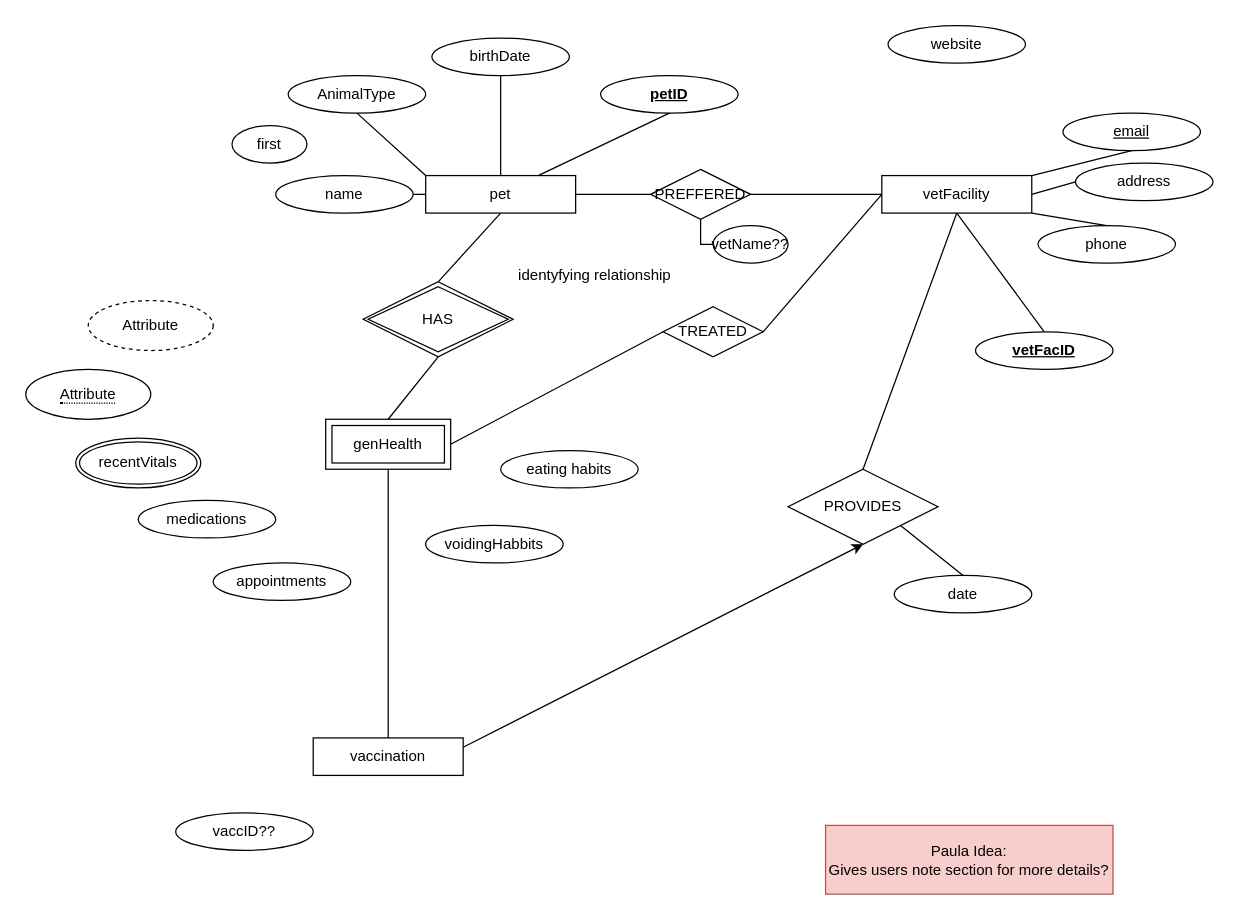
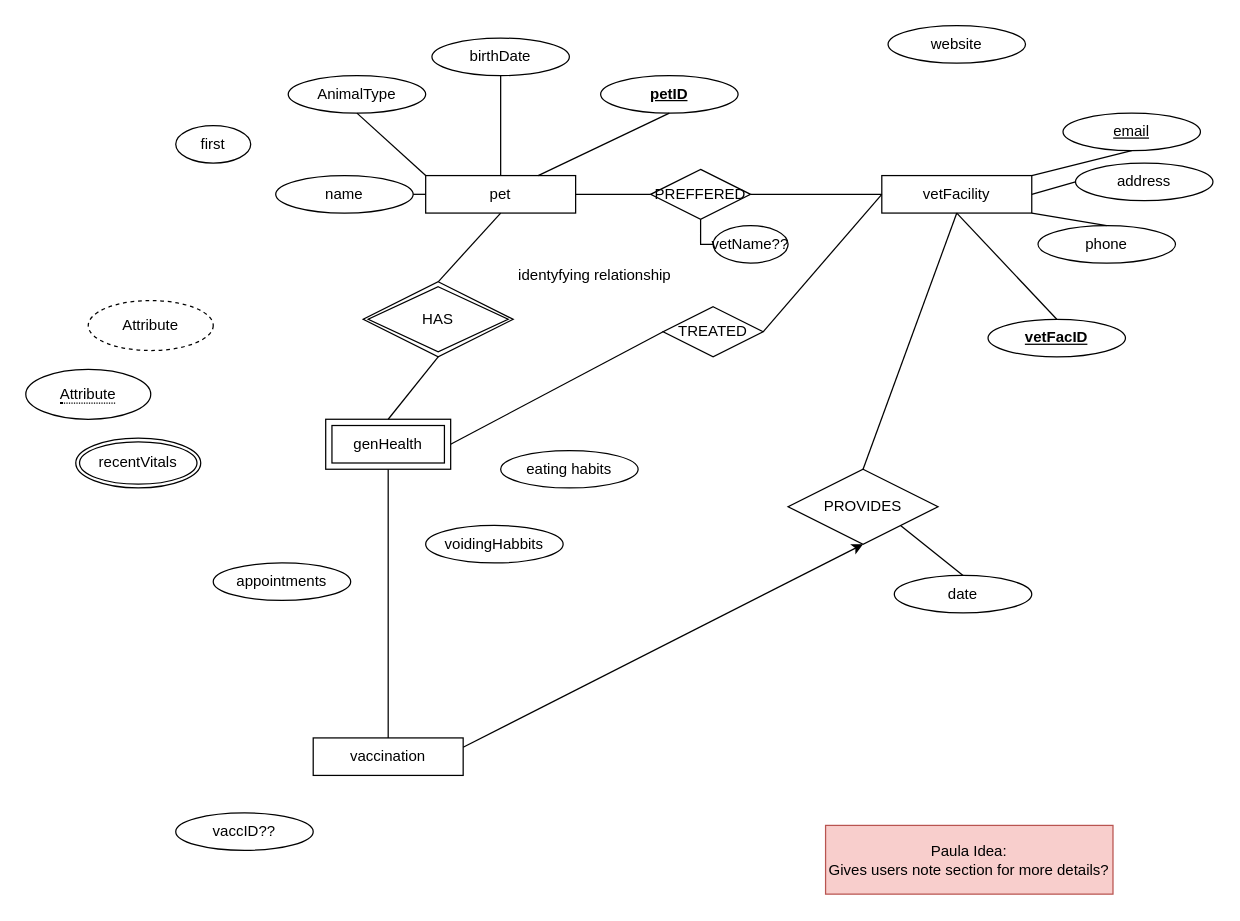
  <mxCell id="0" />
  <mxCell id="1" parent="0" />
  <mxCell id="2" value="&lt;div&gt;pet&lt;/div&gt;" style="rounded=0;whiteSpace=wrap;html=1;" vertex="1" parent="1"><mxGeometry x="340" y="140" width="120" height="30" as="geometry" /></mxCell>
  <mxCell id="3" value="AnimalType" style="ellipse;whiteSpace=wrap;html=1;" vertex="1" parent="1"><mxGeometry x="230" y="60" width="110" height="30" as="geometry" /></mxCell>
  <mxCell id="4" value="name" style="ellipse;whiteSpace=wrap;html=1;" vertex="1" parent="1"><mxGeometry x="220" y="140" width="110" height="30" as="geometry" /></mxCell>
  <mxCell id="5" value="phone" style="ellipse;whiteSpace=wrap;html=1;" vertex="1" parent="1"><mxGeometry x="830" y="180" width="110" height="30" as="geometry" /></mxCell>
  <mxCell id="6" value="birthDate" style="ellipse;whiteSpace=wrap;html=1;" vertex="1" parent="1"><mxGeometry x="345" y="30" width="110" height="30" as="geometry" /></mxCell>
  <mxCell id="7" value="&lt;u&gt;email&lt;/u&gt;" style="ellipse;whiteSpace=wrap;html=1;" vertex="1" parent="1"><mxGeometry x="850" y="90" width="110" height="30" as="geometry" /></mxCell>
  <mxCell id="8" value="vetFacility" style="rounded=0;whiteSpace=wrap;html=1;" vertex="1" parent="1"><mxGeometry x="705" y="140" width="120" height="30" as="geometry" /></mxCell>
  <mxCell id="9" value="" style="endArrow=none;html=1;exitX=1;exitY=0.5;exitDx=0;exitDy=0;entryX=0;entryY=0.5;entryDx=0;entryDy=0;startArrow=none;" edge="1" parent="1" source="18" target="8"><mxGeometry width="50" height="50" relative="1" as="geometry"><mxPoint x="420" y="280" as="sourcePoint" /><mxPoint x="470" y="230" as="targetPoint" /></mxGeometry></mxCell>
  <mxCell id="10" value="" style="endArrow=none;html=1;exitX=1;exitY=0.5;exitDx=0;exitDy=0;entryX=0;entryY=0.5;entryDx=0;entryDy=0;" edge="1" parent="1" source="4" target="2"><mxGeometry width="50" height="50" relative="1" as="geometry"><mxPoint x="480" y="280" as="sourcePoint" /><mxPoint x="530" y="230" as="targetPoint" /></mxGeometry></mxCell>
  <mxCell id="11" value="" style="endArrow=none;html=1;exitX=0.5;exitY=1;exitDx=0;exitDy=0;entryX=0;entryY=0;entryDx=0;entryDy=0;" edge="1" parent="1" source="3" target="2"><mxGeometry width="50" height="50" relative="1" as="geometry"><mxPoint x="480" y="280" as="sourcePoint" /><mxPoint x="530" y="230" as="targetPoint" /></mxGeometry></mxCell>
  <mxCell id="12" value="" style="endArrow=none;html=1;exitX=0.5;exitY=1;exitDx=0;exitDy=0;entryX=0.5;entryY=0;entryDx=0;entryDy=0;" edge="1" parent="1" source="6" target="2"><mxGeometry width="50" height="50" relative="1" as="geometry"><mxPoint x="480" y="280" as="sourcePoint" /><mxPoint x="530" y="230" as="targetPoint" /></mxGeometry></mxCell>
  <mxCell id="13" value="address" style="ellipse;whiteSpace=wrap;html=1;" vertex="1" parent="1"><mxGeometry x="860" y="130" width="110" height="30" as="geometry" /></mxCell>
  <mxCell id="14" value="website" style="ellipse;whiteSpace=wrap;html=1;" vertex="1" parent="1"><mxGeometry x="710" y="20" width="110" height="30" as="geometry" /></mxCell>
- <mxCell id="15" value="&lt;b&gt;&lt;u&gt;vetFacID&lt;/u&gt;&lt;/b&gt;" style="ellipse;whiteSpace=wrap;html=1;" vertex="1" parent="1"><mxGeometry x="780" y="265" width="110" height="30" as="geometry" /></mxCell>
+ <mxCell id="15" value="&lt;b&gt;&lt;u&gt;vetFacID&lt;/u&gt;&lt;/b&gt;" style="ellipse;whiteSpace=wrap;html=1;" vertex="1" parent="1"><mxGeometry x="790" y="255" width="110" height="30" as="geometry" /></mxCell>
  <mxCell id="16" value="&lt;b&gt;&lt;u&gt;petID&lt;/u&gt;&lt;/b&gt;" style="ellipse;whiteSpace=wrap;html=1;" vertex="1" parent="1"><mxGeometry x="480" y="60" width="110" height="30" as="geometry" /></mxCell>
  <mxCell id="17" value="eating habits" style="ellipse;whiteSpace=wrap;html=1;" vertex="1" parent="1"><mxGeometry x="400" y="360" width="110" height="30" as="geometry" /></mxCell>
  <mxCell id="18" value="TREATED" style="rhombus;whiteSpace=wrap;html=1;" vertex="1" parent="1"><mxGeometry x="530" y="245" width="80" height="40" as="geometry" /></mxCell>
  <mxCell id="19" value="" style="endArrow=none;html=1;exitX=1;exitY=0.5;exitDx=0;exitDy=0;entryX=0;entryY=0.5;entryDx=0;entryDy=0;" edge="1" parent="1" source="32" target="18"><mxGeometry width="50" height="50" relative="1" as="geometry"><mxPoint x="470" y="155" as="sourcePoint" /><mxPoint x="750" y="155" as="targetPoint" /></mxGeometry></mxCell>
  <mxCell id="20" value="" style="endArrow=none;html=1;entryX=0.5;entryY=1;entryDx=0;entryDy=0;" edge="1" parent="1" target="16"><mxGeometry width="50" height="50" relative="1" as="geometry"><mxPoint x="430" y="140" as="sourcePoint" /><mxPoint x="530" y="230" as="targetPoint" /></mxGeometry></mxCell>
  <mxCell id="21" value="" style="endArrow=none;html=1;exitX=1;exitY=0;exitDx=0;exitDy=0;entryX=0.5;entryY=1;entryDx=0;entryDy=0;" edge="1" parent="1" source="8" target="7"><mxGeometry width="50" height="50" relative="1" as="geometry"><mxPoint x="420" y="280" as="sourcePoint" /><mxPoint x="470" y="230" as="targetPoint" /></mxGeometry></mxCell>
  <mxCell id="22" value="" style="endArrow=none;html=1;exitX=1;exitY=0.5;exitDx=0;exitDy=0;entryX=0;entryY=0.5;entryDx=0;entryDy=0;" edge="1" parent="1" source="8" target="13"><mxGeometry width="50" height="50" relative="1" as="geometry"><mxPoint x="420" y="280" as="sourcePoint" /><mxPoint x="470" y="230" as="targetPoint" /></mxGeometry></mxCell>
  <mxCell id="23" value="" style="endArrow=none;html=1;entryX=1;entryY=1;entryDx=0;entryDy=0;exitX=0.5;exitY=0;exitDx=0;exitDy=0;" edge="1" parent="1" source="5" target="8"><mxGeometry width="50" height="50" relative="1" as="geometry"><mxPoint x="420" y="280" as="sourcePoint" /><mxPoint x="470" y="230" as="targetPoint" /></mxGeometry></mxCell>
  <mxCell id="24" value="" style="endArrow=none;html=1;exitX=0.5;exitY=1;exitDx=0;exitDy=0;entryX=0.5;entryY=0;entryDx=0;entryDy=0;" edge="1" parent="1" source="8" target="15"><mxGeometry width="50" height="50" relative="1" as="geometry"><mxPoint x="420" y="280" as="sourcePoint" /><mxPoint x="470" y="230" as="targetPoint" /></mxGeometry></mxCell>
- <mxCell id="25" value="first" style="ellipse;whiteSpace=wrap;html=1;" vertex="1" parent="1"><mxGeometry x="185" y="100" width="60" height="30" as="geometry" /></mxCell>
+ <mxCell id="25" value="first" style="ellipse;whiteSpace=wrap;html=1;" vertex="1" parent="1"><mxGeometry x="140" y="100" width="60" height="30" as="geometry" /></mxCell>
  <mxCell id="26" value="Paula Idea:&lt;br&gt;Gives users note section for more details?" style="text;html=1;strokeColor=#b85450;fillColor=#f8cecc;align=center;verticalAlign=middle;whiteSpace=wrap;rounded=0;" vertex="1" parent="1"><mxGeometry x="660" y="660" width="230" height="55" as="geometry" /></mxCell>
  <mxCell id="27" value="recentVitals" style="ellipse;shape=doubleEllipse;margin=3;whiteSpace=wrap;html=1;align=center;" vertex="1" parent="1"><mxGeometry x="60" y="350" width="100" height="40" as="geometry" /></mxCell>
- <mxCell id="28" value="medications" style="ellipse;whiteSpace=wrap;html=1;" vertex="1" parent="1"><mxGeometry x="110" y="400" width="110" height="30" as="geometry" /></mxCell>
  <mxCell id="29" value="appointments" style="ellipse;whiteSpace=wrap;html=1;" vertex="1" parent="1"><mxGeometry x="170" y="450" width="110" height="30" as="geometry" /></mxCell>
  <mxCell id="30" value="voidingHabbits" style="ellipse;whiteSpace=wrap;html=1;" vertex="1" parent="1"><mxGeometry x="340" y="420" width="110" height="30" as="geometry" /></mxCell>
  <mxCell id="31" value="date" style="ellipse;whiteSpace=wrap;html=1;" vertex="1" parent="1"><mxGeometry x="715" y="460" width="110" height="30" as="geometry" /></mxCell>
  <mxCell id="32" value="genHealth" style="shape=ext;margin=3;double=1;whiteSpace=wrap;html=1;align=center;" vertex="1" parent="1"><mxGeometry x="260" y="335" width="100" height="40" as="geometry" /></mxCell>
  <mxCell id="33" value="identyfying relationship" style="text;html=1;align=center;verticalAlign=middle;resizable=0;points=[];autosize=1;strokeColor=none;fillColor=none;" vertex="1" parent="1"><mxGeometry x="405" y="210" width="140" height="20" as="geometry" /></mxCell>
  <mxCell id="34" value="" style="endArrow=none;html=1;entryX=0.5;entryY=1;entryDx=0;entryDy=0;exitX=0.5;exitY=0;exitDx=0;exitDy=0;startArrow=none;" edge="1" parent="1" source="44" target="2"><mxGeometry width="50" height="50" relative="1" as="geometry"><mxPoint x="320" y="310" as="sourcePoint" /><mxPoint x="330" y="260" as="targetPoint" /></mxGeometry></mxCell>
  <mxCell id="35" value="Attribute" style="ellipse;whiteSpace=wrap;html=1;align=center;dashed=1;" vertex="1" parent="1"><mxGeometry x="70" y="240" width="100" height="40" as="geometry" /></mxCell>
  <mxCell id="36" value="&lt;span style=&quot;border-bottom: 1px dotted&quot;&gt;Attribute&lt;/span&gt;" style="ellipse;whiteSpace=wrap;html=1;align=center;" vertex="1" parent="1"><mxGeometry x="20" y="295" width="100" height="40" as="geometry" /></mxCell>
  <mxCell id="37" value="vaccination" style="rounded=0;whiteSpace=wrap;html=1;" vertex="1" parent="1"><mxGeometry x="250" y="590" width="120" height="30" as="geometry" /></mxCell>
  <mxCell id="38" value="" style="endArrow=none;html=1;exitX=0.5;exitY=1;exitDx=0;exitDy=0;entryX=0.5;entryY=0;entryDx=0;entryDy=0;" edge="1" parent="1" source="32" target="37"><mxGeometry width="50" height="50" relative="1" as="geometry"><mxPoint x="510" y="490" as="sourcePoint" /><mxPoint x="560" y="440" as="targetPoint" /></mxGeometry></mxCell>
  <mxCell id="39" value="" style="endArrow=none;html=1;exitX=1;exitY=0.5;exitDx=0;exitDy=0;entryX=0;entryY=0.5;entryDx=0;entryDy=0;startArrow=none;" edge="1" parent="1" source="41" target="8"><mxGeometry width="50" height="50" relative="1" as="geometry"><mxPoint x="630" y="350" as="sourcePoint" /><mxPoint x="680" y="300" as="targetPoint" /></mxGeometry></mxCell>
  <mxCell id="40" style="edgeStyle=orthogonalEdgeStyle;rounded=0;orthogonalLoop=1;jettySize=auto;html=1;exitX=0.5;exitY=1;exitDx=0;exitDy=0;entryX=0.5;entryY=0;entryDx=0;entryDy=0;" edge="1" parent="1" source="41" target="43"><mxGeometry relative="1" as="geometry" /></mxCell>
  <mxCell id="41" value="&lt;div&gt;PREFFERED&lt;/div&gt;" style="rhombus;whiteSpace=wrap;html=1;" vertex="1" parent="1"><mxGeometry x="520" y="135" width="80" height="40" as="geometry" /></mxCell>
  <mxCell id="42" value="" style="endArrow=none;html=1;exitX=1;exitY=0.5;exitDx=0;exitDy=0;entryX=0;entryY=0.5;entryDx=0;entryDy=0;" edge="1" parent="1" source="2" target="41"><mxGeometry width="50" height="50" relative="1" as="geometry"><mxPoint x="460" y="155" as="sourcePoint" /><mxPoint x="705" y="155" as="targetPoint" /></mxGeometry></mxCell>
  <mxCell id="43" value="vetName??" style="ellipse;whiteSpace=wrap;html=1;" vertex="1" parent="1"><mxGeometry x="570" y="180" width="60" height="30" as="geometry" /></mxCell>
  <mxCell id="44" value="HAS" style="shape=rhombus;double=1;perimeter=rhombusPerimeter;whiteSpace=wrap;html=1;align=center;" vertex="1" parent="1"><mxGeometry x="290" y="225" width="120" height="60" as="geometry" /></mxCell>
  <mxCell id="45" value="" style="endArrow=none;html=1;entryX=0.5;entryY=1;entryDx=0;entryDy=0;exitX=0.5;exitY=0;exitDx=0;exitDy=0;" edge="1" parent="1" source="32" target="44"><mxGeometry width="50" height="50" relative="1" as="geometry"><mxPoint x="310" y="335" as="sourcePoint" /><mxPoint x="400" y="170" as="targetPoint" /></mxGeometry></mxCell>
  <mxCell id="46" value="" style="endArrow=none;html=1;rounded=0;entryX=0.5;entryY=1;entryDx=0;entryDy=0;exitX=0.5;exitY=0;exitDx=0;exitDy=0;startArrow=none;" edge="1" parent="1" source="47" target="8"><mxGeometry relative="1" as="geometry"><mxPoint x="400" y="320" as="sourcePoint" /><mxPoint x="560" y="320" as="targetPoint" /></mxGeometry></mxCell>
  <mxCell id="47" value="&lt;div&gt;PROVIDES&lt;/div&gt;" style="shape=rhombus;perimeter=rhombusPerimeter;whiteSpace=wrap;html=1;align=center;" vertex="1" parent="1"><mxGeometry x="630" y="375" width="120" height="60" as="geometry" /></mxCell>
  <mxCell id="48" value="" style="endArrow=classic;html=1;rounded=0;entryX=0.5;entryY=1;entryDx=0;entryDy=0;exitX=1;exitY=0.25;exitDx=0;exitDy=0;" edge="1" parent="1" source="37" target="47"><mxGeometry relative="1" as="geometry"><mxPoint x="370" y="597.5" as="sourcePoint" /><mxPoint x="765" y="170" as="targetPoint" /></mxGeometry></mxCell>
  <mxCell id="49" value="vaccID??" style="ellipse;whiteSpace=wrap;html=1;" vertex="1" parent="1"><mxGeometry x="140" y="650" width="110" height="30" as="geometry" /></mxCell>
  <mxCell id="50" value="" style="endArrow=none;html=1;rounded=0;exitX=0.5;exitY=0;exitDx=0;exitDy=0;" edge="1" parent="1" source="31"><mxGeometry relative="1" as="geometry"><mxPoint x="400" y="320" as="sourcePoint" /><mxPoint x="720" y="420" as="targetPoint" /></mxGeometry></mxCell>
